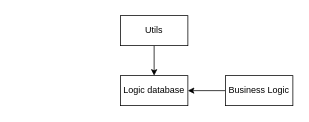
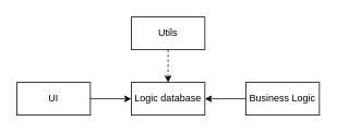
  <mxCell id="0" />
  <mxCell id="1" parent="0" />
- <mxCell id="2" style="edgeStyle=orthogonalEdgeStyle;rounded=0;orthogonalLoop=1;jettySize=auto;html=1;entryX=0.5;entryY=0;entryDx=0;entryDy=0;" edge="1" parent="1" source="3" target="4"><mxGeometry relative="1" as="geometry" /></mxCell>
+ <mxCell id="2" style="edgeStyle=orthogonalEdgeStyle;rounded=0;orthogonalLoop=1;jettySize=auto;html=1;entryX=0.5;entryY=0;entryDx=0;entryDy=0;dashed=1;" edge="1" parent="1" source="3" target="4"><mxGeometry relative="1" as="geometry" /></mxCell>
  <mxCell id="3" value="Utils" style="rounded=0;whiteSpace=wrap;html=1;" vertex="1" parent="1"><mxGeometry x="160" y="20" width="90" height="40" as="geometry" /></mxCell>
  <mxCell id="4" value="Logic database" style="rounded=0;whiteSpace=wrap;html=1;" vertex="1" parent="1"><mxGeometry x="160" y="100" width="90" height="40" as="geometry" /></mxCell>
  <mxCell id="5" style="edgeStyle=orthogonalEdgeStyle;rounded=0;orthogonalLoop=1;jettySize=auto;html=1;entryX=1;entryY=0.5;entryDx=0;entryDy=0;" edge="1" parent="1" source="6" target="4"><mxGeometry relative="1" as="geometry" /></mxCell>
  <mxCell id="6" value="Business Logic" style="rounded=0;whiteSpace=wrap;html=1;" vertex="1" parent="1"><mxGeometry x="300" y="100" width="90" height="40" as="geometry" /></mxCell>
+ <mxCell id="7" style="edgeStyle=orthogonalEdgeStyle;rounded=0;orthogonalLoop=1;jettySize=auto;html=1;entryX=0;entryY=0.5;entryDx=0;entryDy=0;" edge="1" parent="1" source="8" target="4"><mxGeometry relative="1" as="geometry" /></mxCell>
+ <mxCell id="8" value="UI" style="rounded=0;whiteSpace=wrap;html=1;" vertex="1" parent="1"><mxGeometry x="20" y="100" width="90" height="40" as="geometry" /></mxCell>
